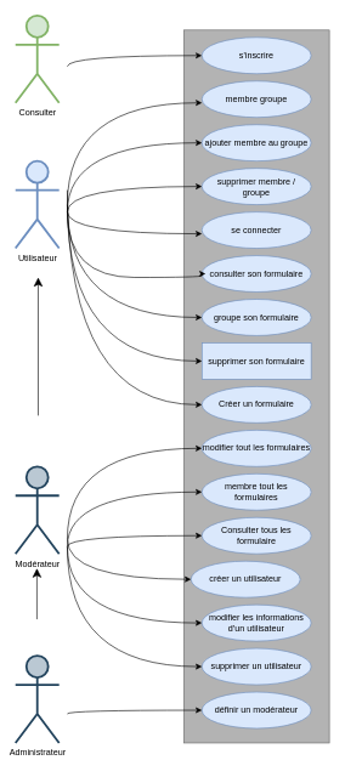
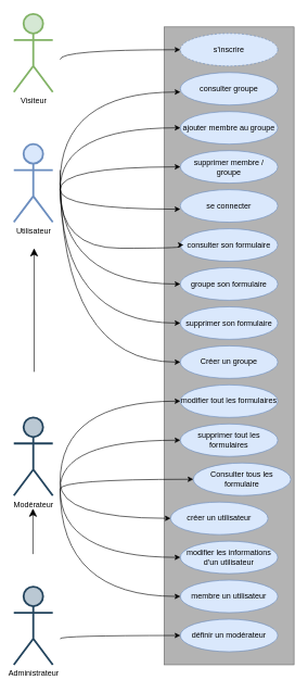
  <mxCell id="0" />
  <mxCell id="1" parent="0" />
  <mxCell id="2" value="" style="rounded=0;whiteSpace=wrap;html=1;fillColor=#B3B3B3;strokeColor=#666666;gradientColor=#b3b3b3;" parent="1" vertex="1"><mxGeometry x="252" y="40" width="200" height="980" as="geometry" /></mxCell>
  <mxCell id="3" value="consulter son formulaire" style="ellipse;whiteSpace=wrap;html=1;fillColor=#dae8fc;strokeColor=#6c8ebf;" parent="1" vertex="1"><mxGeometry x="276.97" y="350" width="150" height="50" as="geometry" /></mxCell>
  <mxCell id="4" value="se connecter" style="ellipse;whiteSpace=wrap;html=1;fillColor=#dae8fc;strokeColor=#6c8ebf;" parent="1" vertex="1"><mxGeometry x="276.97" y="290" width="150" height="50" as="geometry" /></mxCell>
  <mxCell id="5" value="supprimer membre / groupe" style="ellipse;whiteSpace=wrap;html=1;aspect=fixed;fillColor=#dae8fc;strokeColor=#6c8ebf;fontFamily=Helvetica;fontStyle=0;labelBorderColor=none;" parent="1" vertex="1"><mxGeometry x="277" y="230" width="149.97" height="50" as="geometry" /></mxCell>
  <mxCell id="6" value="groupe son formulaire" style="ellipse;whiteSpace=wrap;html=1;fillColor=#dae8fc;strokeColor=#6c8ebf;" parent="1" vertex="1"><mxGeometry x="277" y="410" width="150" height="50" as="geometry" /></mxCell>
- <mxCell id="7" value="supprimer son formulaire" style="whiteSpace=wrap;html=1;fillColor=#dae8fc;strokeColor=#6c8ebf;rounded=0;" parent="1" vertex="1"><mxGeometry x="277" y="470" width="150" height="50" as="geometry" /></mxCell>
- <mxCell id="8" value="Consulter" style="shape=umlActor;verticalLabelPosition=bottom;verticalAlign=top;html=1;fillColor=#d5e8d4;strokeColor=#82b366;strokeWidth=3;" parent="1" vertex="1"><mxGeometry x="20.75" y="20" width="60" height="120" as="geometry" /></mxCell>
- <mxCell id="9" value="Créer un formulaire" style="ellipse;whiteSpace=wrap;html=1;fillColor=#dae8fc;strokeColor=#6c8ebf;" parent="1" vertex="1"><mxGeometry x="277" y="530" width="150" height="50" as="geometry" /></mxCell>
+ <mxCell id="7" value="supprimer son formulaire" style="ellipse;whiteSpace=wrap;html=1;fillColor=#dae8fc;strokeColor=#6c8ebf;" parent="1" vertex="1"><mxGeometry x="277" y="470" width="150" height="50" as="geometry" /></mxCell>
+ <mxCell id="8" value="Visiteur" style="shape=umlActor;verticalLabelPosition=bottom;verticalAlign=top;html=1;fillColor=#d5e8d4;strokeColor=#82b366;strokeWidth=3;" parent="1" vertex="1"><mxGeometry x="20.75" y="20" width="60" height="120" as="geometry" /></mxCell>
+ <mxCell id="9" value="Créer un groupe" style="ellipse;whiteSpace=wrap;html=1;fillColor=#dae8fc;strokeColor=#6c8ebf;" parent="1" vertex="1"><mxGeometry x="277" y="530" width="150" height="50" as="geometry" /></mxCell>
  <mxCell id="10" value="modifier tout les formulaires" style="ellipse;whiteSpace=wrap;html=1;fillColor=#dae8fc;strokeColor=#6c8ebf;" parent="1" vertex="1"><mxGeometry x="276.97" y="590" width="150" height="50" as="geometry" /></mxCell>
- <mxCell id="11" value="membre tout les formulaires" style="ellipse;whiteSpace=wrap;html=1;fillColor=#dae8fc;strokeColor=#6c8ebf;" parent="1" vertex="1"><mxGeometry x="277" y="650" width="150" height="50" as="geometry" /></mxCell>
- <mxCell id="12" value="Consulter tous les formulaire" style="ellipse;whiteSpace=wrap;html=1;fillColor=#dae8fc;strokeColor=#6c8ebf;" parent="1" vertex="1"><mxGeometry x="277" y="710" width="150" height="50" as="geometry" /></mxCell>
+ <mxCell id="11" value="supprimer tout les formulaires" style="ellipse;whiteSpace=wrap;html=1;fillColor=#dae8fc;strokeColor=#6c8ebf;" parent="1" vertex="1"><mxGeometry x="277" y="650" width="150" height="50" as="geometry" /></mxCell>
+ <mxCell id="12" value="Consulter tous les formulaire" style="ellipse;whiteSpace=wrap;html=1;fillColor=#dae8fc;strokeColor=#6c8ebf;" parent="1" vertex="1"><mxGeometry x="297" y="710" width="150" height="50" as="geometry" /></mxCell>
  <mxCell id="13" value="" style="curved=1;endArrow=classic;html=1;rounded=0;edgeStyle=orthogonalEdgeStyle;entryX=0;entryY=0.5;entryDx=0;entryDy=0;" parent="1" target="7" edge="1"><mxGeometry width="50" height="50" relative="1" as="geometry"><mxPoint x="92" y="280" as="sourcePoint" /><mxPoint x="292" y="510" as="targetPoint" /><Array as="points"><mxPoint x="92" y="495" /></Array></mxGeometry></mxCell>
  <mxCell id="14" value="" style="curved=1;endArrow=classic;html=1;rounded=0;edgeStyle=orthogonalEdgeStyle;entryX=0;entryY=0.5;entryDx=0;entryDy=0;" parent="1" target="35" edge="1"><mxGeometry width="50" height="50" relative="1" as="geometry"><mxPoint x="92" y="90" as="sourcePoint" /><mxPoint x="272" y="75" as="targetPoint" /><Array as="points"><mxPoint x="92" y="75" /></Array></mxGeometry></mxCell>
  <mxCell id="15" value="" style="curved=1;endArrow=classic;html=1;rounded=0;edgeStyle=orthogonalEdgeStyle;" parent="1" edge="1"><mxGeometry width="50" height="50" relative="1" as="geometry"><mxPoint x="92" y="290" as="sourcePoint" /><mxPoint x="282" y="375" as="targetPoint" /><Array as="points"><mxPoint x="92" y="380" /><mxPoint x="277" y="380" /></Array></mxGeometry></mxCell>
  <mxCell id="16" value="" style="curved=1;endArrow=classic;html=1;rounded=0;edgeStyle=orthogonalEdgeStyle;entryX=0;entryY=0.5;entryDx=0;entryDy=0;" parent="1" target="9" edge="1"><mxGeometry width="50" height="50" relative="1" as="geometry"><mxPoint x="92" y="260" as="sourcePoint" /><mxPoint x="142" y="590" as="targetPoint" /><Array as="points"><mxPoint x="92" y="555" /></Array></mxGeometry></mxCell>
  <mxCell id="17" value="" style="curved=1;endArrow=classic;html=1;rounded=0;edgeStyle=orthogonalEdgeStyle;entryX=0;entryY=0.5;entryDx=0;entryDy=0;" parent="1" target="10" edge="1"><mxGeometry width="50" height="50" relative="1" as="geometry"><mxPoint x="92" y="740" as="sourcePoint" /><mxPoint x="142" y="590" as="targetPoint" /><Array as="points"><mxPoint x="92" y="615" /></Array></mxGeometry></mxCell>
  <mxCell id="18" value="" style="curved=1;endArrow=classic;html=1;rounded=0;edgeStyle=orthogonalEdgeStyle;entryX=0;entryY=0.5;entryDx=0;entryDy=0;" parent="1" target="11" edge="1"><mxGeometry width="50" height="50" relative="1" as="geometry"><mxPoint x="92" y="750" as="sourcePoint" /><mxPoint x="142" y="560" as="targetPoint" /><Array as="points"><mxPoint x="92" y="675" /></Array></mxGeometry></mxCell>
  <mxCell id="19" value="" style="curved=1;endArrow=classic;html=1;rounded=0;edgeStyle=orthogonalEdgeStyle;entryX=0;entryY=0.5;entryDx=0;entryDy=0;" parent="1" target="12" edge="1"><mxGeometry width="50" height="50" relative="1" as="geometry"><mxPoint x="92" y="750" as="sourcePoint" /><mxPoint x="142" y="570" as="targetPoint" /><Array as="points"><mxPoint x="92" y="735" /></Array></mxGeometry></mxCell>
  <mxCell id="20" value="créer un utilisateur" style="ellipse;whiteSpace=wrap;html=1;fillColor=#dae8fc;strokeColor=#6c8ebf;" parent="1" vertex="1"><mxGeometry x="262" y="770" width="150" height="50" as="geometry" /></mxCell>
  <mxCell id="21" value="" style="curved=1;endArrow=classic;html=1;rounded=0;edgeStyle=orthogonalEdgeStyle;entryX=0;entryY=0.5;entryDx=0;entryDy=0;" parent="1" target="20" edge="1"><mxGeometry width="50" height="50" relative="1" as="geometry"><mxPoint x="92" y="740" as="sourcePoint" /><mxPoint x="142" y="580" as="targetPoint" /><Array as="points"><mxPoint x="92" y="795" /></Array></mxGeometry></mxCell>
  <mxCell id="22" value="" style="curved=1;endArrow=classic;html=1;rounded=0;edgeStyle=orthogonalEdgeStyle;entryX=0;entryY=0.5;entryDx=0;entryDy=0;" parent="1" target="23" edge="1"><mxGeometry width="50" height="50" relative="1" as="geometry"><mxPoint x="92" y="750" as="sourcePoint" /><mxPoint x="282" y="985" as="targetPoint" /><Array as="points"><mxPoint x="92" y="855" /></Array></mxGeometry></mxCell>
  <mxCell id="23" value="modifier les informations d'un utilisateur" style="ellipse;whiteSpace=wrap;html=1;fillColor=#dae8fc;strokeColor=#6c8ebf;" parent="1" vertex="1"><mxGeometry x="276.97" y="830" width="150" height="50" as="geometry" /></mxCell>
- <mxCell id="24" value="supprimer un utilisateur" style="ellipse;whiteSpace=wrap;html=1;fillColor=#dae8fc;strokeColor=#6c8ebf;" parent="1" vertex="1"><mxGeometry x="277" y="890" width="150" height="50" as="geometry" /></mxCell>
+ <mxCell id="24" value="membre un utilisateur" style="ellipse;whiteSpace=wrap;html=1;fillColor=#dae8fc;strokeColor=#6c8ebf;" parent="1" vertex="1"><mxGeometry x="277" y="890" width="150" height="50" as="geometry" /></mxCell>
  <mxCell id="25" value="définir un modérateur" style="ellipse;whiteSpace=wrap;html=1;fillColor=#dae8fc;strokeColor=#6c8ebf;" parent="1" vertex="1"><mxGeometry x="276.97" y="950" width="150" height="50" as="geometry" /></mxCell>
  <mxCell id="26" value="" style="curved=1;endArrow=classic;html=1;rounded=0;edgeStyle=orthogonalEdgeStyle;entryX=0;entryY=0.5;entryDx=0;entryDy=0;" parent="1" edge="1"><mxGeometry width="50" height="50" relative="1" as="geometry"><mxPoint x="92" y="750" as="sourcePoint" /><mxPoint x="277" y="915" as="targetPoint" /><Array as="points"><mxPoint x="92" y="915" /></Array></mxGeometry></mxCell>
  <mxCell id="27" value="" style="curved=1;endArrow=classic;html=1;rounded=0;edgeStyle=orthogonalEdgeStyle;entryX=0;entryY=0.5;entryDx=0;entryDy=0;" parent="1" edge="1"><mxGeometry width="50" height="50" relative="1" as="geometry"><mxPoint x="92" y="980" as="sourcePoint" /><mxPoint x="277" y="975" as="targetPoint" /><Array as="points"><mxPoint x="92" y="975" /></Array></mxGeometry></mxCell>
  <mxCell id="28" value="Utilisateur" style="shape=umlActor;verticalLabelPosition=bottom;verticalAlign=top;html=1;fillColor=#dae8fc;strokeColor=#6c8ebf;strokeWidth=3;" parent="1" vertex="1"><mxGeometry x="20.75" y="220" width="60" height="120" as="geometry" /></mxCell>
  <mxCell id="29" value="" style="endArrow=classic;html=1;rounded=0;endSize=10;" parent="1" edge="1"><mxGeometry width="50" height="50" relative="1" as="geometry"><mxPoint x="50.25" y="850" as="sourcePoint" /><mxPoint x="50.25" y="780" as="targetPoint" /></mxGeometry></mxCell>
  <mxCell id="30" value="Modérateur" style="shape=umlActor;verticalLabelPosition=bottom;verticalAlign=top;html=1;fillColor=#bac8d3;strokeColor=#23445d;strokeWidth=3;perimeterSpacing=0;" parent="1" vertex="1"><mxGeometry x="20.75" y="640" width="60" height="120" as="geometry" /></mxCell>
  <mxCell id="31" value="Administrateur" style="shape=umlActor;verticalLabelPosition=bottom;verticalAlign=top;html=1;fillColor=#bac8d3;strokeColor=#23445d;strokeWidth=3;" parent="1" vertex="1"><mxGeometry x="20.75" y="900" width="60" height="120" as="geometry" /></mxCell>
  <mxCell id="32" value="" style="endArrow=classic;html=1;rounded=0;jumpSize=6;endSize=10;" parent="1" edge="1"><mxGeometry width="50" height="50" relative="1" as="geometry"><mxPoint x="52" y="570" as="sourcePoint" /><mxPoint x="52" y="380" as="targetPoint" /></mxGeometry></mxCell>
  <mxCell id="33" value="ajouter membre au groupe" style="ellipse;whiteSpace=wrap;html=1;aspect=fixed;fillColor=#dae8fc;strokeColor=#6c8ebf;fontFamily=Helvetica;fontStyle=0;labelBorderColor=none;" vertex="1" parent="1"><mxGeometry x="276.97" y="170" width="149.97" height="50" as="geometry" /></mxCell>
- <mxCell id="34" value="membre groupe" style="ellipse;whiteSpace=wrap;html=1;aspect=fixed;fillColor=#dae8fc;strokeColor=#6c8ebf;fontFamily=Helvetica;fontStyle=0;labelBorderColor=none;" vertex="1" parent="1"><mxGeometry x="277.03" y="110" width="149.97" height="50" as="geometry" /></mxCell>
- <mxCell id="35" value="s'inscrire" style="ellipse;whiteSpace=wrap;html=1;aspect=fixed;fillColor=#dae8fc;strokeColor=#6c8ebf;fontFamily=Helvetica;fontStyle=0;labelBorderColor=none;" vertex="1" parent="1"><mxGeometry x="276.97" y="50" width="149.97" height="50" as="geometry" /></mxCell>
+ <mxCell id="34" value="consulter groupe" style="ellipse;whiteSpace=wrap;html=1;aspect=fixed;fillColor=#dae8fc;strokeColor=#6c8ebf;fontFamily=Helvetica;fontStyle=0;labelBorderColor=none;" vertex="1" parent="1"><mxGeometry x="277.03" y="110" width="149.97" height="50" as="geometry" /></mxCell>
+ <mxCell id="35" value="s'inscrire" style="ellipse;whiteSpace=wrap;html=1;aspect=fixed;fillColor=#dae8fc;strokeColor=#6c8ebf;fontFamily=Helvetica;fontStyle=0;labelBorderColor=none;dashed=1;" vertex="1" parent="1"><mxGeometry x="276.97" y="50" width="149.97" height="50" as="geometry" /></mxCell>
  <mxCell id="36" value="" style="curved=1;endArrow=classic;html=1;rounded=0;edgeStyle=orthogonalEdgeStyle;entryX=0;entryY=0.5;entryDx=0;entryDy=0;" edge="1" parent="1"><mxGeometry width="50" height="50" relative="1" as="geometry"><mxPoint x="92" y="280" as="sourcePoint" /><mxPoint x="277.03" y="140" as="targetPoint" /><Array as="points"><mxPoint x="92.06" y="140" /></Array></mxGeometry></mxCell>
  <mxCell id="37" value="" style="curved=1;endArrow=classic;html=1;rounded=0;edgeStyle=orthogonalEdgeStyle;entryX=0;entryY=0.5;entryDx=0;entryDy=0;" edge="1" parent="1"><mxGeometry width="50" height="50" relative="1" as="geometry"><mxPoint x="92" y="290" as="sourcePoint" /><mxPoint x="277.03" y="195" as="targetPoint" /><Array as="points"><mxPoint x="92.06" y="195" /></Array></mxGeometry></mxCell>
  <mxCell id="38" value="" style="curved=1;endArrow=classic;html=1;rounded=0;edgeStyle=orthogonalEdgeStyle;entryX=0;entryY=0.5;entryDx=0;entryDy=0;" edge="1" parent="1"><mxGeometry width="50" height="50" relative="1" as="geometry"><mxPoint x="92" y="290" as="sourcePoint" /><mxPoint x="277" y="255" as="targetPoint" /><Array as="points"><mxPoint x="92" y="255" /></Array></mxGeometry></mxCell>
  <mxCell id="39" value="" style="curved=1;endArrow=classic;html=1;rounded=0;edgeStyle=orthogonalEdgeStyle;entryX=0;entryY=0.5;entryDx=0;entryDy=0;" edge="1" parent="1"><mxGeometry width="50" height="50" relative="1" as="geometry"><mxPoint x="92" y="290" as="sourcePoint" /><mxPoint x="276.97" y="320" as="targetPoint" /><Array as="points"><mxPoint x="92" y="320" /></Array></mxGeometry></mxCell>
  <mxCell id="40" value="" style="curved=1;endArrow=classic;html=1;rounded=0;edgeStyle=orthogonalEdgeStyle;entryX=0;entryY=0.5;entryDx=0;entryDy=0;" edge="1" parent="1"><mxGeometry width="50" height="50" relative="1" as="geometry"><mxPoint x="92" y="280" as="sourcePoint" /><mxPoint x="277.03" y="435" as="targetPoint" /><Array as="points"><mxPoint x="92.03" y="435" /></Array></mxGeometry></mxCell>
